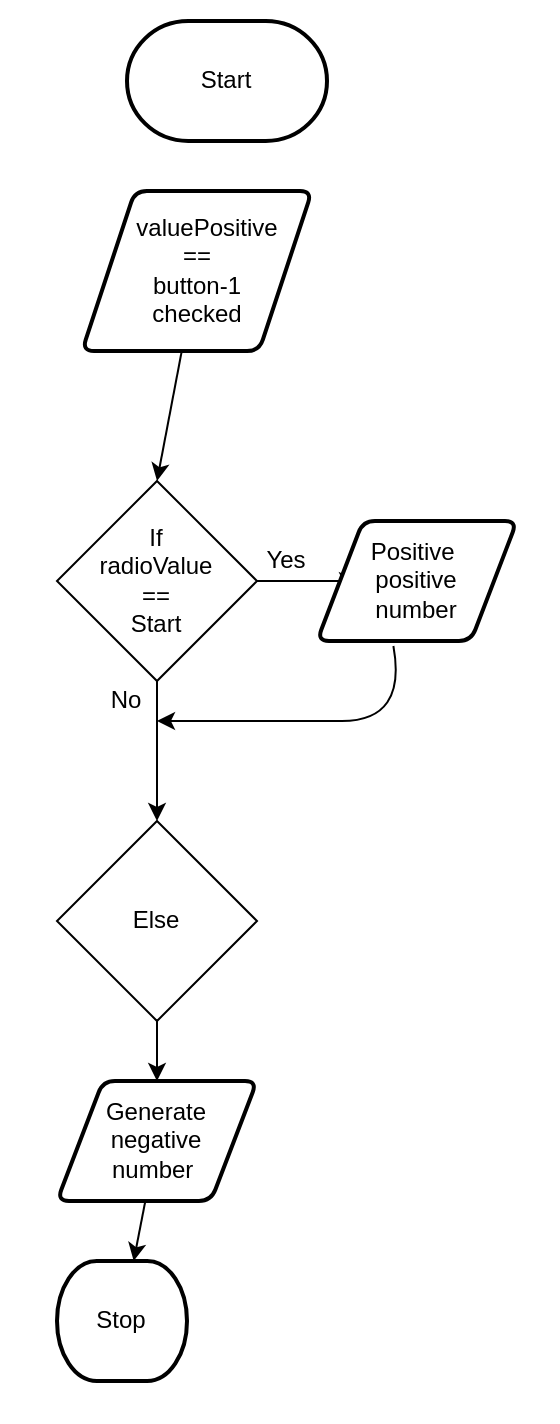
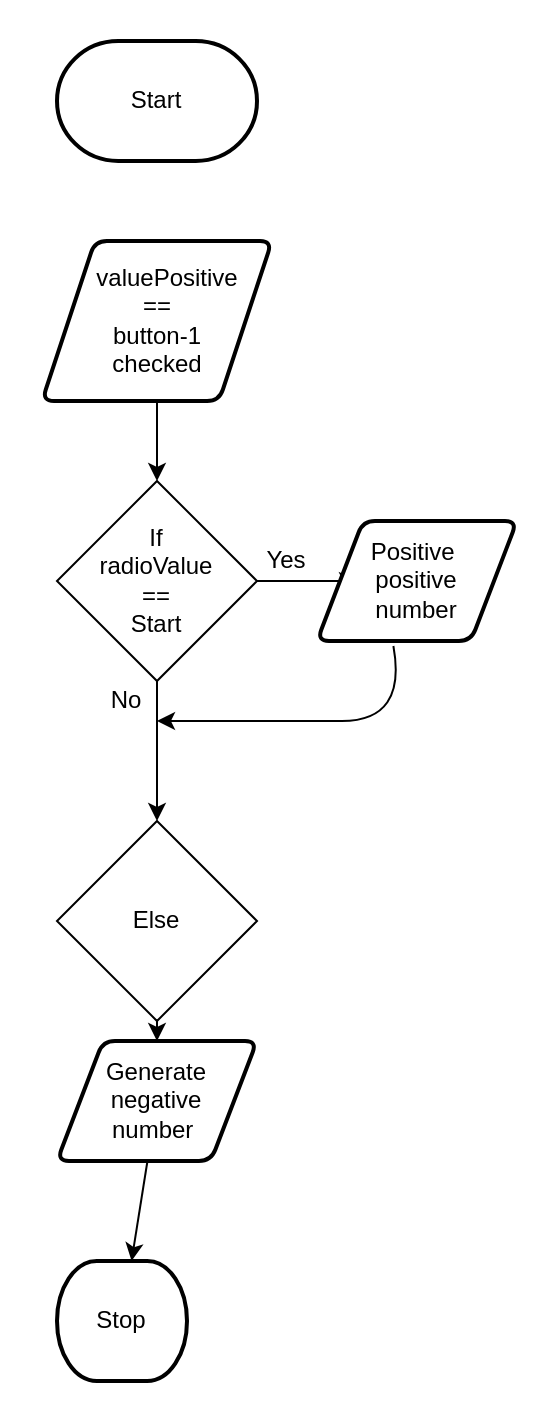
  <mxCell id="0" />
  <mxCell id="1" parent="0" />
- <mxCell id="2" value="Start" style="strokeWidth=2;html=1;shape=mxgraph.flowchart.terminator;whiteSpace=wrap;" parent="1" vertex="1"><mxGeometry x="63" y="10" width="100" height="60" as="geometry" /></mxCell>
+ <mxCell id="2" value="Start" style="strokeWidth=2;html=1;shape=mxgraph.flowchart.terminator;whiteSpace=wrap;" parent="1" vertex="1"><mxGeometry x="28" y="20" width="100" height="60" as="geometry" /></mxCell>
  <mxCell id="3" value="" style="edgeStyle=none;html=1;" edge="1" parent="1" source="4"><mxGeometry relative="1" as="geometry"><mxPoint x="78" y="240" as="targetPoint" /></mxGeometry></mxCell>
- <mxCell id="4" value="&amp;nbsp; &amp;nbsp; valuePositive&amp;nbsp;&lt;br&gt;==&lt;br&gt;button-1 &lt;br&gt;checked" style="shape=parallelogram;html=1;strokeWidth=2;perimeter=parallelogramPerimeter;whiteSpace=wrap;rounded=1;arcSize=12;size=0.23;" parent="1" vertex="1"><mxGeometry x="40.5" y="95" width="115" height="80" as="geometry" /></mxCell>
+ <mxCell id="4" value="&amp;nbsp; &amp;nbsp; valuePositive&amp;nbsp;&lt;br&gt;==&lt;br&gt;button-1 &lt;br&gt;checked" style="shape=parallelogram;html=1;strokeWidth=2;perimeter=parallelogramPerimeter;whiteSpace=wrap;rounded=1;arcSize=12;size=0.23;" parent="1" vertex="1"><mxGeometry x="20.5" y="120" width="115" height="80" as="geometry" /></mxCell>
  <mxCell id="5" value="" style="edgeStyle=none;html=1;" edge="1" parent="1" target="9"><mxGeometry relative="1" as="geometry"><mxPoint x="78" y="510" as="sourcePoint" /></mxGeometry></mxCell>
  <mxCell id="6" value="Stop" style="strokeWidth=2;html=1;shape=mxgraph.flowchart.terminator;whiteSpace=wrap;" parent="1" vertex="1"><mxGeometry x="28" y="630" width="65" height="60" as="geometry" /></mxCell>
  <mxCell id="7" value="" style="edgeStyle=none;html=1;" edge="1" parent="1"><mxGeometry relative="1" as="geometry"><mxPoint x="78" y="340" as="sourcePoint" /><mxPoint x="78" y="410" as="targetPoint" /></mxGeometry></mxCell>
  <mxCell id="8" value="" style="edgeStyle=none;html=1;" edge="1" parent="1" source="9" target="6"><mxGeometry relative="1" as="geometry" /></mxCell>
- <mxCell id="9" value="Generate negative &lt;br&gt;number&amp;nbsp;" style="shape=parallelogram;html=1;strokeWidth=2;perimeter=parallelogramPerimeter;whiteSpace=wrap;rounded=1;arcSize=12;size=0.23;" vertex="1" parent="1"><mxGeometry x="28" y="540" width="100" height="60" as="geometry" /></mxCell>
+ <mxCell id="9" value="Generate negative &lt;br&gt;number&amp;nbsp;" style="shape=parallelogram;html=1;strokeWidth=2;perimeter=parallelogramPerimeter;whiteSpace=wrap;rounded=1;arcSize=12;size=0.23;" vertex="1" parent="1"><mxGeometry x="28" y="520" width="100" height="60" as="geometry" /></mxCell>
  <mxCell id="10" value="" style="edgeStyle=none;html=1;" edge="1" parent="1"><mxGeometry relative="1" as="geometry"><mxPoint x="128" y="290" as="sourcePoint" /><mxPoint x="178" y="290" as="targetPoint" /></mxGeometry></mxCell>
  <mxCell id="11" value="Positive&amp;nbsp;&lt;br&gt;positive&lt;br&gt;number" style="shape=parallelogram;html=1;strokeWidth=2;perimeter=parallelogramPerimeter;whiteSpace=wrap;rounded=1;arcSize=12;size=0.23;" vertex="1" parent="1"><mxGeometry x="158" y="260" width="100" height="60" as="geometry" /></mxCell>
  <mxCell id="12" value="" style="curved=1;endArrow=classic;html=1;exitX=0.382;exitY=1.042;exitDx=0;exitDy=0;exitPerimeter=0;" edge="1" parent="1" source="11"><mxGeometry width="50" height="50" relative="1" as="geometry"><mxPoint x="138" y="390" as="sourcePoint" /><mxPoint x="78" y="360" as="targetPoint" /><Array as="points"><mxPoint x="203" y="360" /><mxPoint x="138" y="360" /></Array></mxGeometry></mxCell>
  <mxCell id="13" value="Yes" style="text;html=1;strokeColor=none;fillColor=none;align=center;verticalAlign=middle;whiteSpace=wrap;rounded=0;" vertex="1" parent="1"><mxGeometry x="118" y="270" width="50" height="20" as="geometry" /></mxCell>
  <mxCell id="14" value="No" style="text;html=1;strokeColor=none;fillColor=none;align=center;verticalAlign=middle;whiteSpace=wrap;rounded=0;" vertex="1" parent="1"><mxGeometry x="38" y="340" width="50" height="20" as="geometry" /></mxCell>
  <mxCell id="15" value="&lt;span&gt;If&lt;/span&gt;&lt;br&gt;&lt;span&gt;radioValue&lt;/span&gt;&lt;br&gt;&lt;span&gt;==&lt;/span&gt;&lt;br&gt;&lt;span&gt;Start&lt;/span&gt;" style="rhombus;whiteSpace=wrap;html=1;" vertex="1" parent="1"><mxGeometry x="28" y="240" width="100" height="100" as="geometry" /></mxCell>
  <mxCell id="16" value="Else" style="rhombus;whiteSpace=wrap;html=1;" vertex="1" parent="1"><mxGeometry x="28" y="410" width="100" height="100" as="geometry" /></mxCell>
